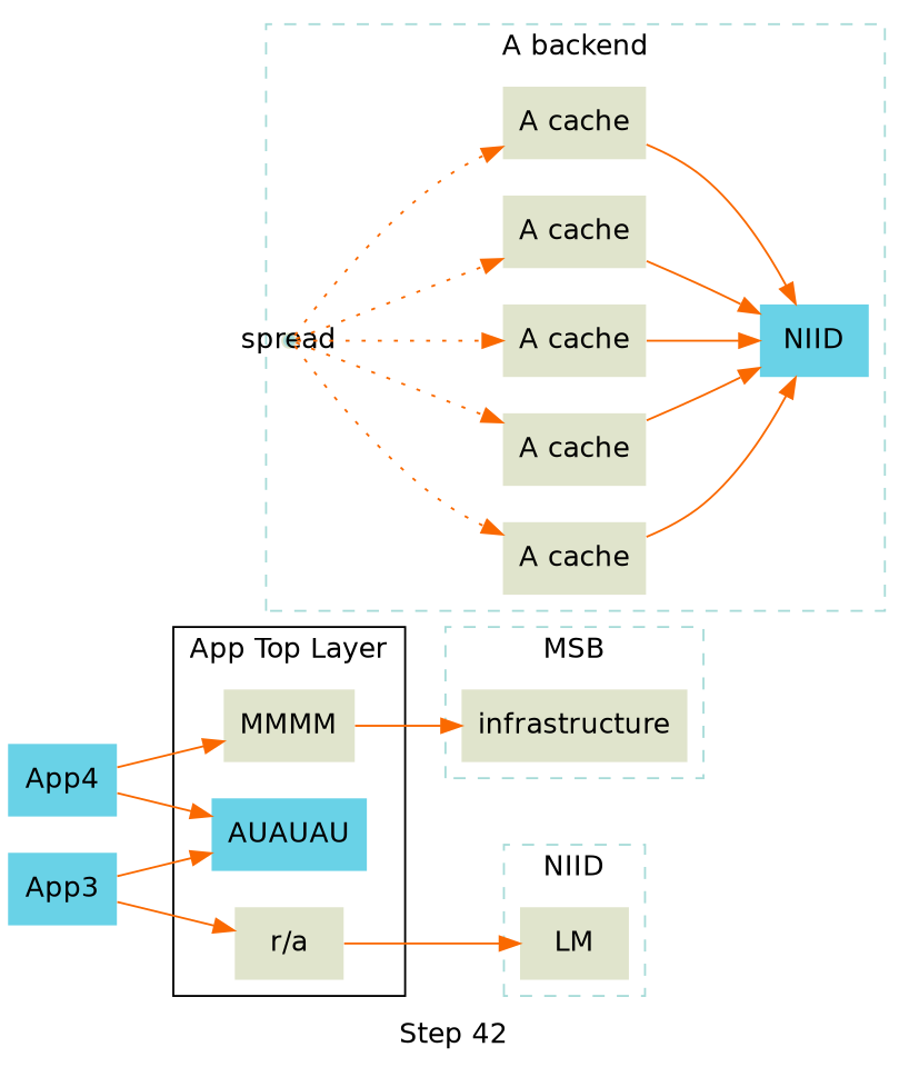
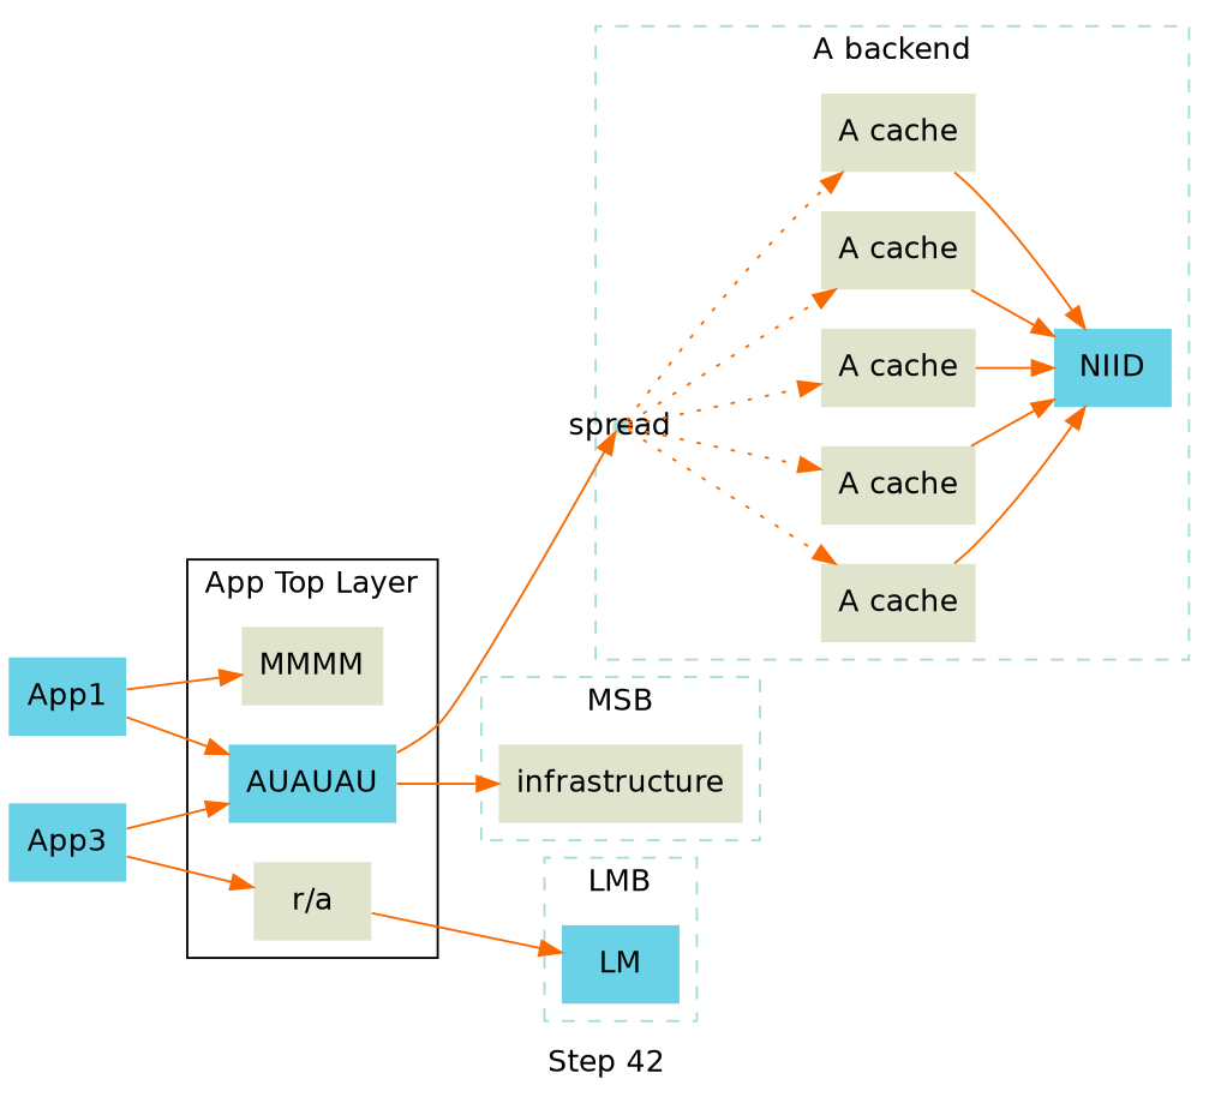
  digraph {
    fontname=Helvetica
    label="Step 42"
    rankdir=LR
    node [color="#E0E4CC" fontname=Helvetica shape=plaintext style=filled]
    edge [arrowhead=normal arrowtail=dot color="#FA6900" fontname=Helvetica]
-   n1 [fillcolor="#69D2E7" label=App4]
+   n1 [fillcolor="#69D2E7" label=App1]
    n2 [fillcolor="#69D2E7" label=App3]
-   n3 [label=LM]
+   n3 [label=LM fillcolor="#69D2E7"]
    n4 [label="A cache"]
    n5 [label="A cache"]
    n6 [label="A cache"]
    n7 [label="A cache"]
    n8 [label="A cache"]
    NIID [fillcolor="#69D2E7"]
    spread [fillcolor="#A7DBD8" fixedsize=true shape=circle width=0.1]
    n11 [label=infrastructure]
    AUAUAU [fillcolor="#69D2E7"]
    MMMM
    n14 [label="r/a"]
    subgraph sub_1 {
      rank=source
      n1
      n2
    }
    subgraph cluster_2 {
      label="App Top Layer"
      AUAUAU
      MMMM
      n14
    }
    subgraph cluster_3 {
      color="#A7DBD8"
-     label=NIID
+     label=LMB
      style=dashed
      n3
    }
    subgraph cluster_4 {
      color="#A7DBD8"
      label="A backend"
      style=dashed
      NIID
      spread
      subgraph sub_5 {
        color="#A7DBD8"
        label="A backend"
        style=dashed
        n4
        n5
        n6
        n7
        n8
      }
      subgraph sub_6 {
        color="#A7DBD8"
        label="A backend"
        style=dashed
        n4
        n5
        n6
        n7
        n8
      }
    }
    subgraph cluster_7 {
      color="#A7DBD8"
      label=MSB
      style=dashed
      n11
    }
    n1 -> AUAUAU
    n1 -> MMMM
    n2 -> AUAUAU
    n2 -> n14
    n4 -> NIID
    n5 -> NIID
    n6 -> NIID
    n7 -> NIID
    n8 -> NIID
    spread -> n4 [style=dotted]
    spread -> n5 [style=dotted]
    spread -> n6 [style=dotted]
    spread -> n7 [style=dotted]
    spread -> n8 [style=dotted]
-   MMMM -> n11
+   AUAUAU -> spread
+   AUAUAU -> n11
    n14 -> n3
  }
